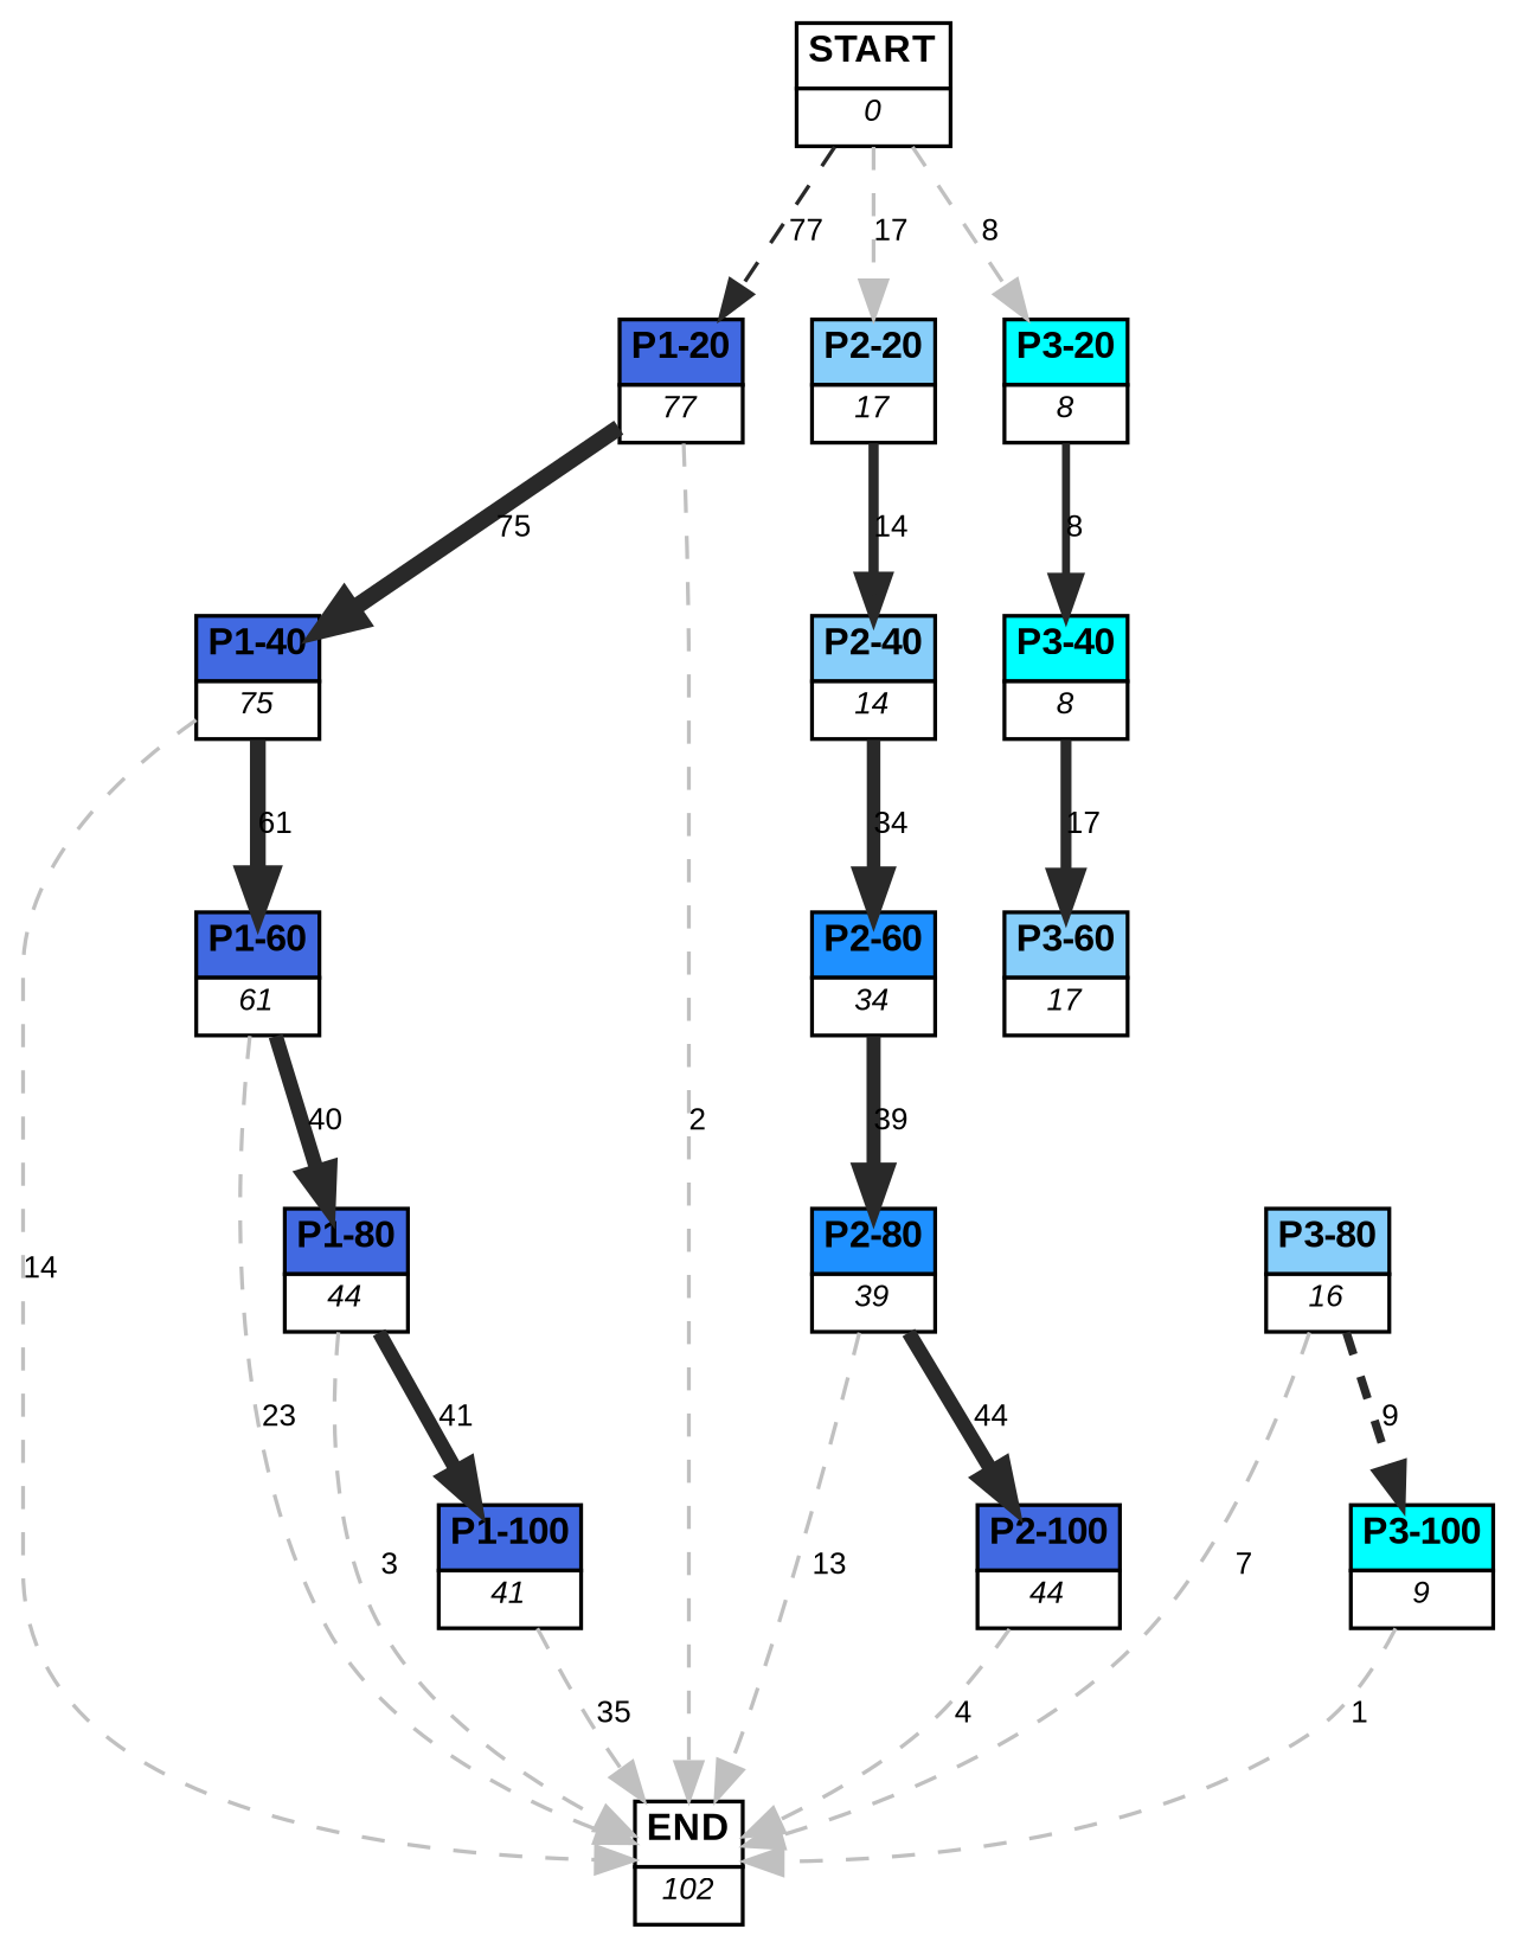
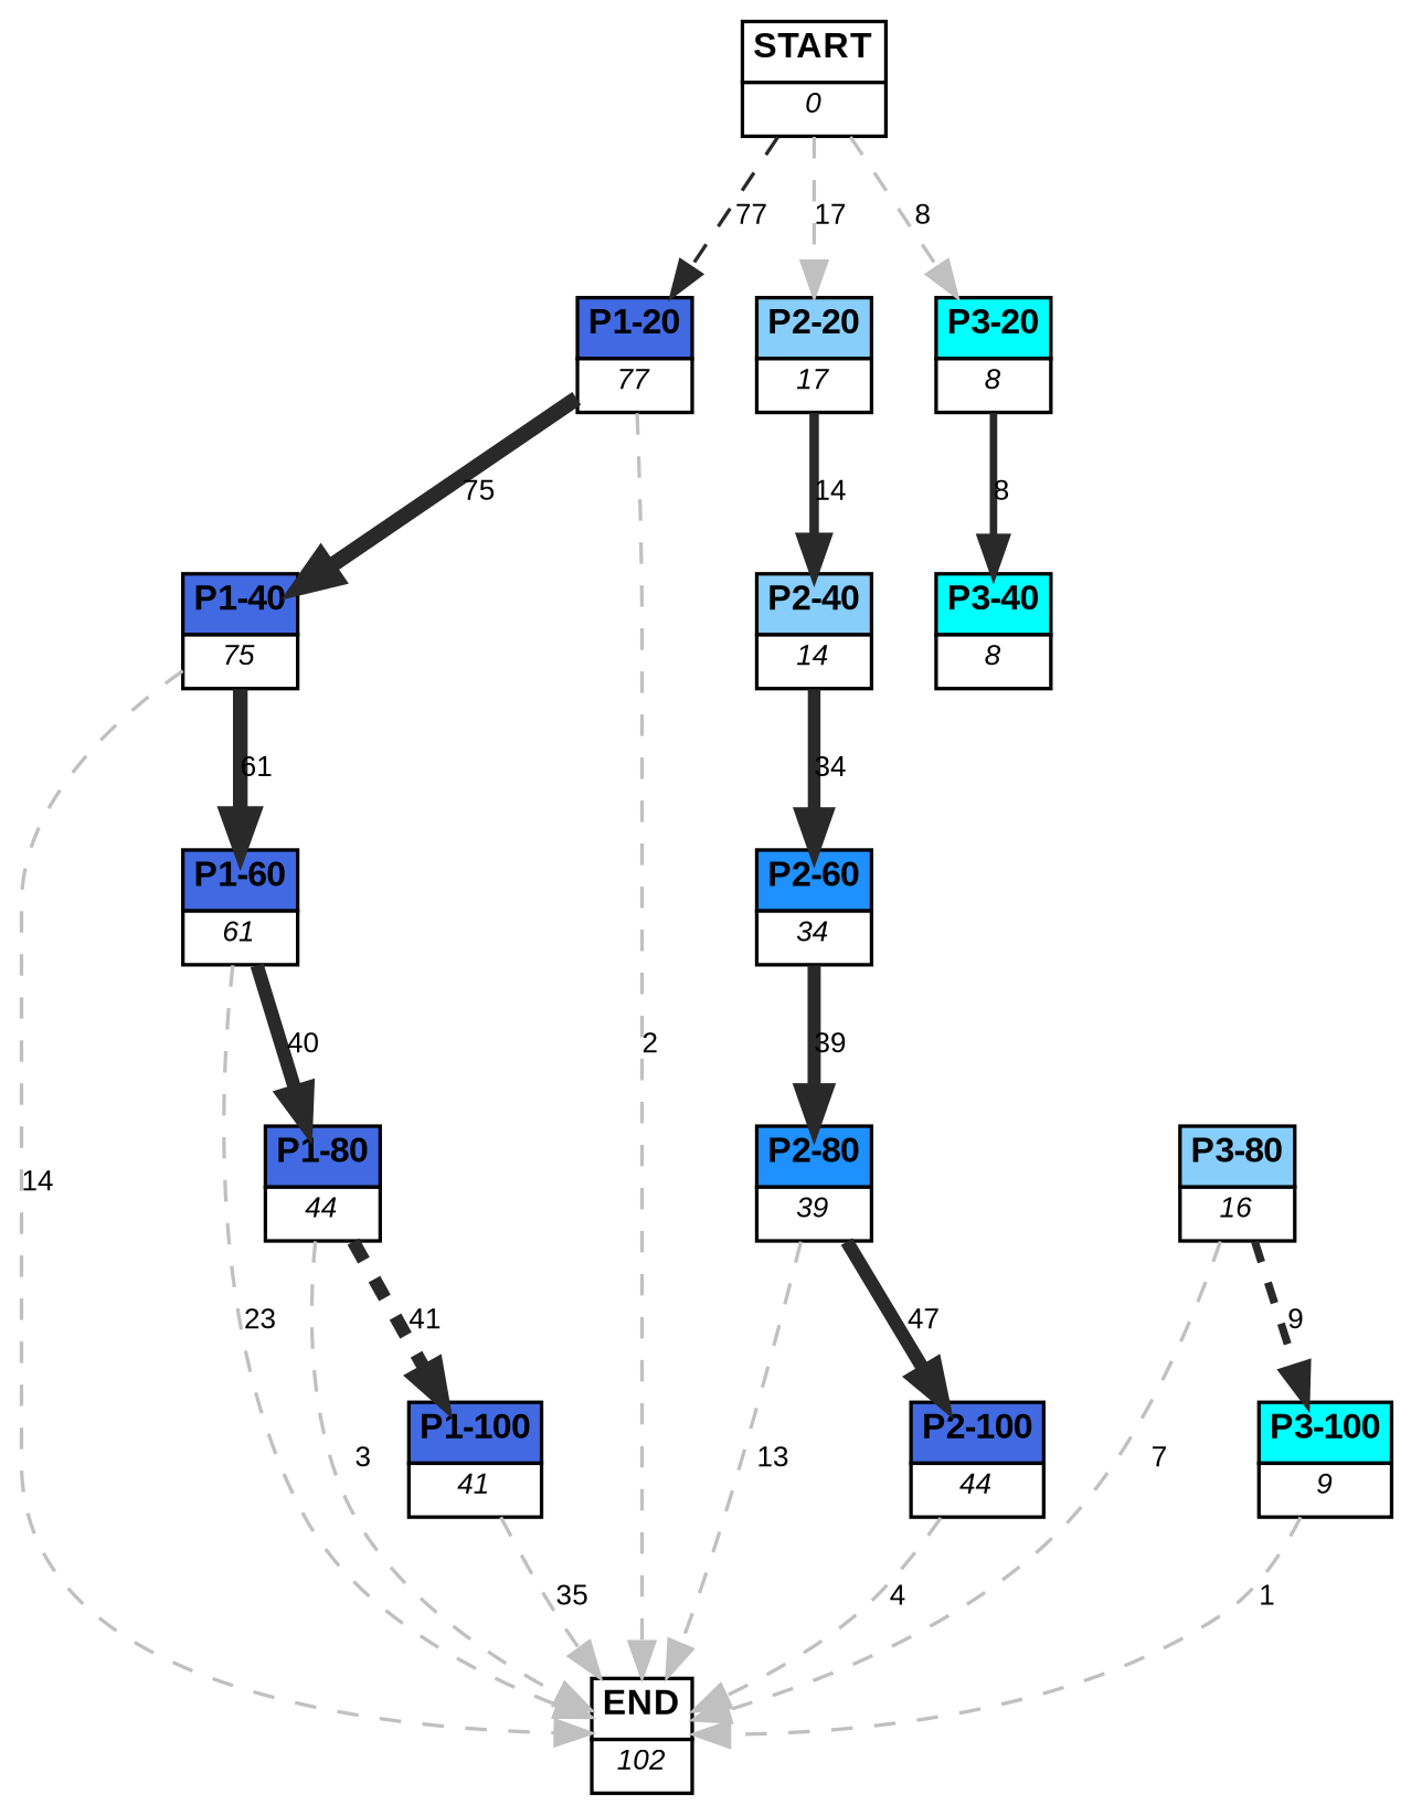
  digraph {
    node [shape=plain]
    edge [color=grey16 fontname=Arial fontsize=8 labelfloat=false style=dashed]
    n1 [label=<<table border="0" cellborder="1" cellspacing="0"><tr><td bgcolor="royalblue"><FONT face="Arial" POINT-SIZE="10"><b>P1-20</b></FONT></td></tr><tr><td bgcolor="white"><FONT face="Arial" POINT-SIZE="8"><i>77</i></FONT></td></tr></table>>]
    n2 [label=<<table border="0" cellborder="1" cellspacing="0"><tr><td bgcolor="royalblue"><FONT face="Arial" POINT-SIZE="10"><b>P1-40</b></FONT></td></tr><tr><td bgcolor="white"><FONT face="Arial" POINT-SIZE="8"><i>75</i></FONT></td></tr></table>>]
    n3 [label=<<table border="0" cellborder="1" cellspacing="0"><tr><td bgcolor="white"><FONT face="Arial" POINT-SIZE="10"><b>END</b></FONT></td></tr><tr><td bgcolor="white"><FONT face="Arial" POINT-SIZE="8"><i>102</i></FONT></td></tr></table>>]
    n4 [label=<<table border="0" cellborder="1" cellspacing="0"><tr><td bgcolor="royalblue"><FONT face="Arial" POINT-SIZE="10"><b>P1-60</b></FONT></td></tr><tr><td bgcolor="white"><FONT face="Arial" POINT-SIZE="8"><i>61</i></FONT></td></tr></table>>]
    n5 [label=<<table border="0" cellborder="1" cellspacing="0"><tr><td bgcolor="royalblue"><FONT face="Arial" POINT-SIZE="10"><b>P1-80</b></FONT></td></tr><tr><td bgcolor="white"><FONT face="Arial" POINT-SIZE="8"><i>44</i></FONT></td></tr></table>>]
    n6 [label=<<table border="0" cellborder="1" cellspacing="0"><tr><td bgcolor="royalblue"><FONT face="Arial" POINT-SIZE="10"><b>P1-100</b></FONT></td></tr><tr><td bgcolor="white"><FONT face="Arial" POINT-SIZE="8"><i>41</i></FONT></td></tr></table>>]
    n7 [label=<<table border="0" cellborder="1" cellspacing="0"><tr><td bgcolor="lightskyblue"><FONT face="Arial" POINT-SIZE="10"><b>P2-20</b></FONT></td></tr><tr><td bgcolor="white"><FONT face="Arial" POINT-SIZE="8"><i>17</i></FONT></td></tr></table>>]
    n8 [label=<<table border="0" cellborder="1" cellspacing="0"><tr><td bgcolor="lightskyblue"><FONT face="Arial" POINT-SIZE="10"><b>P2-40</b></FONT></td></tr><tr><td bgcolor="white"><FONT face="Arial" POINT-SIZE="8"><i>14</i></FONT></td></tr></table>>]
    n9 [label=<<table border="0" cellborder="1" cellspacing="0"><tr><td bgcolor="dodgerblue"><FONT face="Arial" POINT-SIZE="10"><b>P2-60</b></FONT></td></tr><tr><td bgcolor="white"><FONT face="Arial" POINT-SIZE="8"><i>34</i></FONT></td></tr></table>>]
    n10 [label=<<table border="0" cellborder="1" cellspacing="0"><tr><td bgcolor="dodgerblue"><FONT face="Arial" POINT-SIZE="10"><b>P2-80</b></FONT></td></tr><tr><td bgcolor="white"><FONT face="Arial" POINT-SIZE="8"><i>39</i></FONT></td></tr></table>>]
    n11 [label=<<table border="0" cellborder="1" cellspacing="0"><tr><td bgcolor="royalblue"><FONT face="Arial" POINT-SIZE="10"><b>P2-100</b></FONT></td></tr><tr><td bgcolor="white"><FONT face="Arial" POINT-SIZE="8"><i>44</i></FONT></td></tr></table>>]
    n12 [label=<<table border="0" cellborder="1" cellspacing="0"><tr><td bgcolor="aqua"><FONT face="Arial" POINT-SIZE="10"><b>P3-20</b></FONT></td></tr><tr><td bgcolor="white"><FONT face="Arial" POINT-SIZE="8"><i>8</i></FONT></td></tr></table>>]
    n13 [label=<<table border="0" cellborder="1" cellspacing="0"><tr><td bgcolor="aqua"><FONT face="Arial" POINT-SIZE="10"><b>P3-40</b></FONT></td></tr><tr><td bgcolor="white"><FONT face="Arial" POINT-SIZE="8"><i>8</i></FONT></td></tr></table>>]
-   n14 [label=<<table border="0" cellborder="1" cellspacing="0"><tr><td bgcolor="lightskyblue"><FONT face="Arial" POINT-SIZE="10"><b>P3-60</b></FONT></td></tr><tr><td bgcolor="white"><FONT face="Arial" POINT-SIZE="8"><i>17</i></FONT></td></tr></table>>]
    n15 [label=<<table border="0" cellborder="1" cellspacing="0"><tr><td bgcolor="lightskyblue"><FONT face="Arial" POINT-SIZE="10"><b>P3-80</b></FONT></td></tr><tr><td bgcolor="white"><FONT face="Arial" POINT-SIZE="8"><i>16</i></FONT></td></tr></table>>]
    n16 [label=<<table border="0" cellborder="1" cellspacing="0"><tr><td bgcolor="aqua"><FONT face="Arial" POINT-SIZE="10"><b>P3-100</b></FONT></td></tr><tr><td bgcolor="white"><FONT face="Arial" POINT-SIZE="8"><i>9</i></FONT></td></tr></table>>]
    n17 [label=<<table border="0" cellborder="1" cellspacing="0"><tr><td bgcolor="white"><FONT face="Arial" POINT-SIZE="10"><b>START</b></FONT></td></tr><tr><td bgcolor="white"><FONT face="Arial" POINT-SIZE="8"><i>0</i></FONT></td></tr></table>>]
    n1 -> n2 [label=75 penwidth=4.31748811353631 style=""]
    n1 -> n3 [color=grey label=2]
    n2 -> n3 [color=grey label=14]
    n2 -> n4 [label=61 penwidth=4.110873864173311 style=""]
    n4 -> n3 [color=grey label=23]
    n4 -> n5 [label=40 penwidth=3.784189633918261 style=""]
    n5 -> n3 [color=grey label=3]
-   n5 -> n6 [label=41 penwidth=3.713572066704308 style=""]
+   n5 -> n6 [label=41 penwidth=3.713572066704308]
    n6 -> n3 [color=grey label=35]
    n7 -> n8 [label=14 penwidth=2.6390573296152584 style=""]
    n8 -> n9 [label=34 penwidth=3.5263605246161616 style=""]
    n9 -> n10 [label=39 penwidth=3.6635616461296463 style=""]
    n10 -> n3 [color=grey label=13]
-   n10 -> n11 [label=44 penwidth=3.784189633918261 style=""]
+   n10 -> n11 [label=47 penwidth=3.784189633918261 style=""]
    n11 -> n3 [color=grey label=4]
    n12 -> n13 [label=8 penwidth=2.0794415416798357 style=""]
-   n13 -> n14 [label=17 penwidth=2.833213344056216 style=""]
    n15 -> n3 [color=grey label=7]
    n15 -> n16 [label=9 penwidth=2.1972245773362196]
    n16 -> n3 [color=grey label=1]
    n17 -> n1 [label=77]
    n17 -> n7 [color=grey label=17]
    n17 -> n12 [color=grey label=8]
  }
